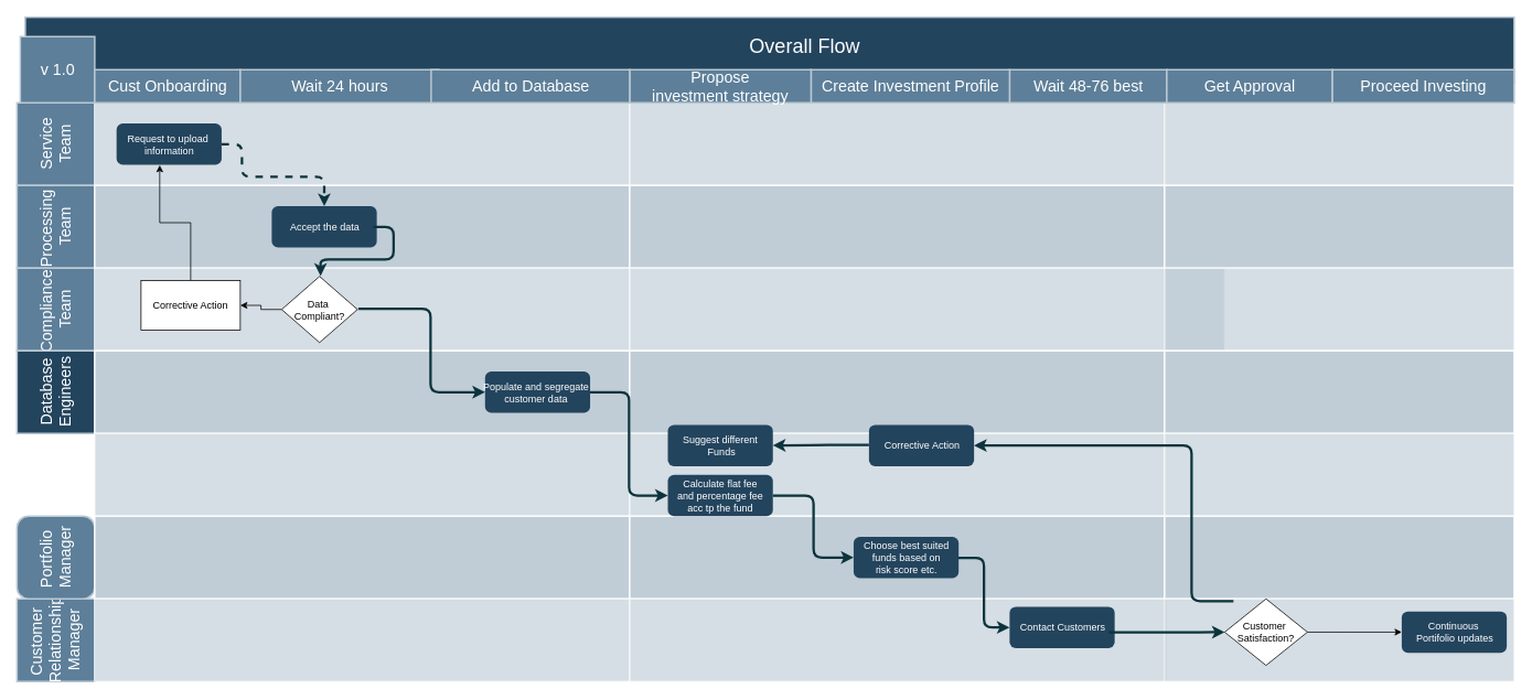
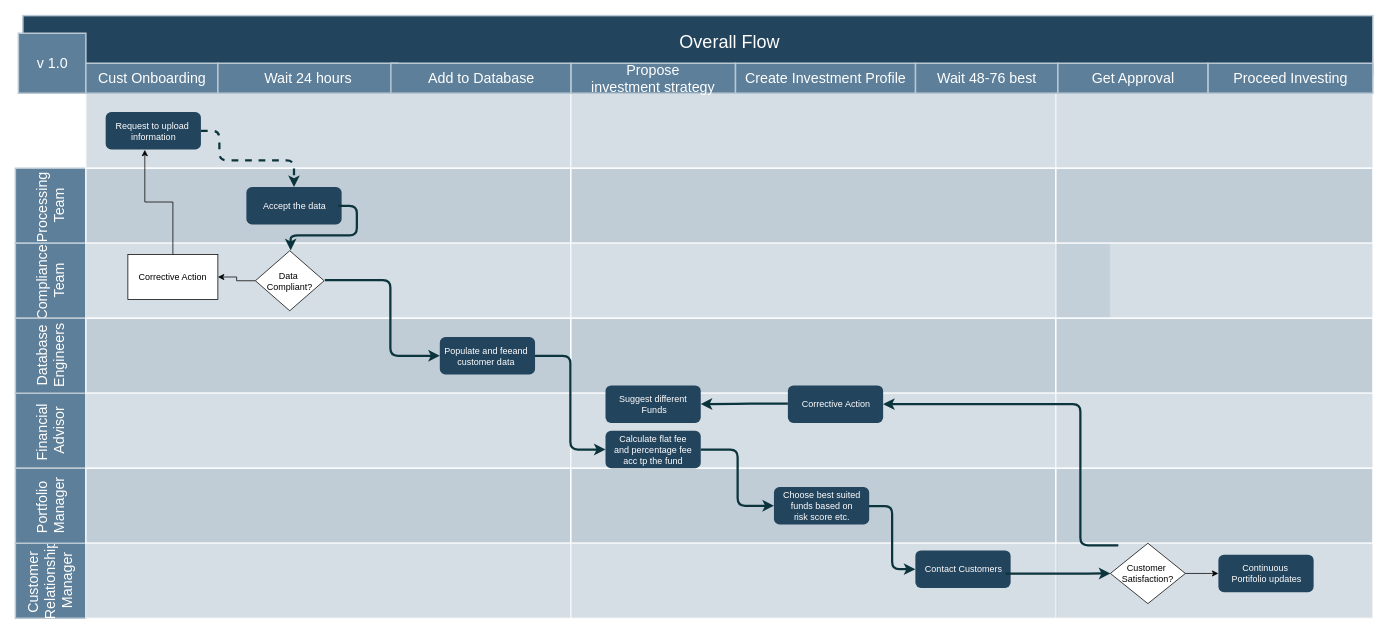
  <mxCell id="0" />
  <mxCell id="1" parent="0" />
  <mxCell id="2" value="Overall Flow" style="strokeColor=#BAC8D3;fillColor=#23445D;fontSize=24;strokeWidth=2;fontFamily=Helvetica;html=1;fontColor=#FFFFFF;fontStyle=0;spacingBottom=8;spacingRight=0;spacingLeft=83;" parent="1" vertex="1"><mxGeometry x="30" y="20" width="1800" height="80" as="geometry" /></mxCell>
- <mxCell id="3" value="Service &lt;br&gt;Team" style="strokeColor=#BAC8D3;fillColor=#5d7f99;fontSize=19;strokeWidth=2;horizontal=0;fontFamily=Helvetica;html=1;labelBackgroundColor=none;fontColor=#FFFFFF;" parent="1" vertex="1"><mxGeometry x="20" y="123.5" width="94" height="100" as="geometry" /></mxCell>
  <mxCell id="4" value="v 1.0" style="strokeColor=#BAC8D3;fillColor=#5d7f99;fontSize=19;strokeWidth=2;fontFamily=Helvetica;html=1;labelBackgroundColor=none;fontColor=#FFFFFF;" parent="1" vertex="1"><mxGeometry x="24" y="43.5" width="90" height="80" as="geometry" /></mxCell>
  <mxCell id="5" value="Processing&amp;nbsp;&lt;br&gt;Team" style="strokeColor=#BAC8D3;fillColor=#5d7f99;fontSize=19;strokeWidth=2;horizontal=0;fontFamily=Helvetica;html=1;labelBackgroundColor=none;fontColor=#FFFFFF;" parent="1" vertex="1"><mxGeometry x="20" y="223.5" width="94" height="100" as="geometry" /></mxCell>
  <mxCell id="6" value="Compliance&amp;nbsp;&lt;br&gt;Team" style="strokeColor=#BAC8D3;fillColor=#5d7f99;fontSize=19;strokeWidth=2;horizontal=0;fontFamily=Helvetica;html=1;labelBackgroundColor=none;fontColor=#FFFFFF;" parent="1" vertex="1"><mxGeometry x="20" y="323.5" width="94" height="100" as="geometry" /></mxCell>
- <mxCell id="8" value="Database&lt;br&gt;Engineers" style="strokeColor=#BAC8D3;fillColor=#23445d;fontSize=19;strokeWidth=2;horizontal=0;fontFamily=Helvetica;html=1;labelBackgroundColor=none;fontColor=#FFFFFF;" parent="1" vertex="1"><mxGeometry x="20" y="423.5" width="94" height="100" as="geometry" /></mxCell>
+ <mxCell id="7" value="Financial&amp;nbsp;&lt;br&gt;Advisor" style="strokeColor=#BAC8D3;fillColor=#5d7f99;fontSize=19;strokeWidth=2;horizontal=0;fontFamily=Helvetica;html=1;labelBackgroundColor=none;fontColor=#FFFFFF;" parent="1" vertex="1"><mxGeometry x="20" y="523.5" width="94" height="100" as="geometry" /></mxCell>
+ <mxCell id="8" value="Database&lt;br&gt;Engineers" style="strokeColor=#BAC8D3;fillColor=#5d7f99;fontSize=19;strokeWidth=2;horizontal=0;fontFamily=Helvetica;html=1;labelBackgroundColor=none;fontColor=#FFFFFF;" parent="1" vertex="1"><mxGeometry x="20" y="423.5" width="94" height="100" as="geometry" /></mxCell>
  <mxCell id="9" value="Customer&amp;nbsp;&lt;br&gt;Relationship&lt;br&gt;Manager" style="strokeColor=#BAC8D3;fillColor=#5d7f99;fontSize=19;strokeWidth=2;horizontal=0;fontFamily=Helvetica;html=1;labelBackgroundColor=none;fontColor=#FFFFFF;" parent="1" vertex="1"><mxGeometry x="20" y="723.5" width="94" height="100" as="geometry" /></mxCell>
- <mxCell id="10" value="Portfolio&amp;nbsp;&lt;br&gt;Manager" style="strokeColor=#BAC8D3;fillColor=#5d7f99;fontSize=19;strokeWidth=2;horizontal=0;fontFamily=Helvetica;html=1;labelBackgroundColor=none;fontColor=#FFFFFF;rounded=1;" parent="1" vertex="1"><mxGeometry x="20" y="623.5" width="94" height="100" as="geometry" /></mxCell>
+ <mxCell id="10" value="Portfolio&amp;nbsp;&lt;br&gt;Manager" style="strokeColor=#BAC8D3;fillColor=#5d7f99;fontSize=19;strokeWidth=2;horizontal=0;fontFamily=Helvetica;html=1;labelBackgroundColor=none;fontColor=#FFFFFF;" parent="1" vertex="1"><mxGeometry x="20" y="623.5" width="94" height="100" as="geometry" /></mxCell>
  <mxCell id="11" value="" style="strokeColor=#FFFFFF;fillColor=#BAC8D3;fontSize=18;strokeWidth=2;fontFamily=Helvetica;html=1;opacity=60;" parent="1" vertex="1"><mxGeometry x="114" y="123.5" width="646.667" height="100" as="geometry" /></mxCell>
  <mxCell id="12" value="" style="strokeColor=#FFFFFF;fillColor=#BAC8D3;fontSize=18;strokeWidth=2;fontFamily=Helvetica;html=1;opacity=90;" parent="1" vertex="1"><mxGeometry x="114" y="223.5" width="646.667" height="100" as="geometry" /></mxCell>
  <mxCell id="13" value="" style="strokeColor=#FFFFFF;fillColor=#BAC8D3;fontSize=18;strokeWidth=2;fontFamily=Helvetica;html=1;opacity=60;" parent="1" vertex="1"><mxGeometry x="114" y="323.5" width="646.667" height="100" as="geometry" /></mxCell>
  <mxCell id="14" value="" style="strokeColor=#FFFFFF;fillColor=#BAC8D3;fontSize=18;strokeWidth=2;fontFamily=Helvetica;html=1;opacity=90;" parent="1" vertex="1"><mxGeometry x="114" y="423.5" width="646.667" height="100" as="geometry" /></mxCell>
  <mxCell id="15" value="" style="strokeColor=#FFFFFF;fillColor=#BAC8D3;fontSize=18;strokeWidth=2;fontFamily=Helvetica;html=1;opacity=60;" parent="1" vertex="1"><mxGeometry x="114" y="523.5" width="646.667" height="100" as="geometry" /></mxCell>
  <mxCell id="16" value="" style="strokeColor=#FFFFFF;fillColor=#BAC8D3;fontSize=18;strokeWidth=2;fontFamily=Helvetica;html=1;opacity=90;" parent="1" vertex="1"><mxGeometry x="114" y="623.5" width="646.667" height="100" as="geometry" /></mxCell>
  <mxCell id="17" value="" style="strokeColor=#FFFFFF;fillColor=#BAC8D3;fontSize=18;strokeWidth=2;fontFamily=Helvetica;html=1;opacity=60;" parent="1" vertex="1"><mxGeometry x="114" y="723.5" width="646.667" height="100" as="geometry" /></mxCell>
  <mxCell id="18" value="" style="strokeColor=#FFFFFF;fillColor=#BAC8D3;fontSize=18;strokeWidth=2;fontFamily=Helvetica;html=1;opacity=60;" parent="1" vertex="1"><mxGeometry x="760.667" y="123.5" width="647" height="100" as="geometry" /></mxCell>
  <mxCell id="19" value="" style="strokeColor=#FFFFFF;fillColor=#BAC8D3;fontSize=18;strokeWidth=2;fontFamily=Helvetica;html=1;opacity=90;" parent="1" vertex="1"><mxGeometry x="760.667" y="223.5" width="646.667" height="100" as="geometry" /></mxCell>
  <mxCell id="20" value="" style="strokeColor=#FFFFFF;fillColor=#BAC8D3;fontSize=18;strokeWidth=2;fontFamily=Helvetica;html=1;opacity=60;" parent="1" vertex="1"><mxGeometry x="760.67" y="323.5" width="719.33" height="100" as="geometry" /></mxCell>
  <mxCell id="21" value="" style="strokeColor=#FFFFFF;fillColor=#BAC8D3;fontSize=18;strokeWidth=2;fontFamily=Helvetica;html=1;opacity=90;" parent="1" vertex="1"><mxGeometry x="760.667" y="423.5" width="646.667" height="100" as="geometry" /></mxCell>
  <mxCell id="22" value="" style="strokeColor=#FFFFFF;fillColor=#BAC8D3;fontSize=18;strokeWidth=2;fontFamily=Helvetica;html=1;opacity=60;" parent="1" vertex="1"><mxGeometry x="760.667" y="523.5" width="646.667" height="100" as="geometry" /></mxCell>
  <mxCell id="23" value="" style="strokeColor=#FFFFFF;fillColor=#BAC8D3;fontSize=18;strokeWidth=2;fontFamily=Helvetica;html=1;opacity=90;" parent="1" vertex="1"><mxGeometry x="760.667" y="623.5" width="646.667" height="100" as="geometry" /></mxCell>
  <mxCell id="24" value="" style="strokeColor=#FFFFFF;fillColor=#BAC8D3;fontSize=18;strokeWidth=2;fontFamily=Helvetica;html=1;opacity=60;fontStyle=4" parent="1" vertex="1"><mxGeometry x="760.67" y="723.5" width="649.33" height="100" as="geometry" /></mxCell>
  <mxCell id="25" value="" style="strokeColor=#FFFFFF;fillColor=#BAC8D3;fontSize=18;strokeWidth=2;fontFamily=Helvetica;html=1;opacity=60;" parent="1" vertex="1"><mxGeometry x="1407.33" y="123.5" width="422.67" height="100" as="geometry" /></mxCell>
  <mxCell id="26" value="" style="strokeColor=#FFFFFF;fillColor=#BAC8D3;fontSize=18;strokeWidth=2;fontFamily=Helvetica;html=1;opacity=90;" parent="1" vertex="1"><mxGeometry x="1407.33" y="223.5" width="422.67" height="100" as="geometry" /></mxCell>
  <mxCell id="27" value="" style="strokeColor=#FFFFFF;fillColor=#BAC8D3;fontSize=18;strokeWidth=2;fontFamily=Helvetica;html=1;opacity=60;" parent="1" vertex="1"><mxGeometry x="1407.33" y="323.5" width="422.67" height="100" as="geometry" /></mxCell>
  <mxCell id="28" value="" style="strokeColor=#FFFFFF;fillColor=#BAC8D3;fontSize=18;strokeWidth=2;fontFamily=Helvetica;html=1;opacity=90;" parent="1" vertex="1"><mxGeometry x="1407.33" y="423.5" width="422.67" height="100" as="geometry" /></mxCell>
  <mxCell id="29" value="" style="strokeColor=#FFFFFF;fillColor=#BAC8D3;fontSize=18;strokeWidth=2;fontFamily=Helvetica;html=1;opacity=60;" parent="1" vertex="1"><mxGeometry x="1407.33" y="523.5" width="422.67" height="100" as="geometry" /></mxCell>
  <mxCell id="30" value="" style="strokeColor=#FFFFFF;fillColor=#BAC8D3;fontSize=18;strokeWidth=2;fontFamily=Helvetica;html=1;opacity=90;" parent="1" vertex="1"><mxGeometry x="1407.33" y="623.5" width="422.67" height="100" as="geometry" /></mxCell>
  <mxCell id="31" value="" style="strokeColor=#FFFFFF;fillColor=#BAC8D3;fontSize=18;strokeWidth=2;fontFamily=Helvetica;html=1;opacity=60;fontStyle=4" parent="1" vertex="1"><mxGeometry x="1407.33" y="723.5" width="422.67" height="100" as="geometry" /></mxCell>
  <mxCell id="32" style="edgeStyle=orthogonalEdgeStyle;rounded=1;jumpStyle=none;html=1;exitX=1;exitY=0.5;entryX=0.5;entryY=0;labelBackgroundColor=#ffffff;startArrow=none;startFill=0;endArrow=classic;jettySize=auto;orthogonalLoop=1;strokeColor=#0C343D;strokeWidth=3;fontFamily=Helvetica;fontSize=11;fontColor=#000000;entryDx=0;entryDy=0;dashed=1;" parent="1" source="33" target="45" edge="1"><mxGeometry relative="1" as="geometry"><Array as="points"><mxPoint x="292" y="173" /><mxPoint x="292" y="213" /><mxPoint x="392" y="213" /><mxPoint x="392" y="249" /></Array></mxGeometry></mxCell>
  <mxCell id="33" value="&lt;font color=&quot;#ffffff&quot;&gt;Request to upload&amp;nbsp;&lt;br&gt;information&lt;/font&gt;" style="rounded=1;fillColor=#23445D;strokeColor=none;strokeWidth=2;fontFamily=Helvetica;html=1;gradientColor=none;" parent="1" vertex="1"><mxGeometry x="140.395" y="148.5" width="127" height="50" as="geometry" /></mxCell>
- <mxCell id="34" value="&lt;font color=&quot;#ffffff&quot;&gt;Populate and segregate&amp;nbsp;&lt;br&gt;customer data&amp;nbsp;&lt;br&gt;&lt;/font&gt;" style="rounded=1;fillColor=#23445D;strokeColor=none;strokeWidth=2;fontFamily=Helvetica;html=1;gradientColor=none;" parent="1" vertex="1"><mxGeometry x="585.905" y="448.5" width="127" height="50" as="geometry" /></mxCell>
+ <mxCell id="34" value="&lt;font color=&quot;#ffffff&quot;&gt;Populate and feeand&amp;nbsp;&lt;br&gt;customer data&amp;nbsp;&lt;br&gt;&lt;/font&gt;" style="rounded=1;fillColor=#23445D;strokeColor=none;strokeWidth=2;fontFamily=Helvetica;html=1;gradientColor=none;" parent="1" vertex="1"><mxGeometry x="585.905" y="448.5" width="127" height="50" as="geometry" /></mxCell>
  <mxCell id="35" value="&lt;font color=&quot;#ffffff&quot;&gt;Contact Customers&lt;/font&gt;" style="rounded=1;fillColor=#23445D;strokeColor=none;strokeWidth=2;fontFamily=Helvetica;html=1;gradientColor=none;" parent="1" vertex="1"><mxGeometry x="1220.005" y="733" width="127" height="50" as="geometry" /></mxCell>
  <mxCell id="36" value="&lt;span style=&quot;color: rgb(255 , 255 , 255)&quot;&gt;Calculate flat fee&lt;/span&gt;&lt;br style=&quot;color: rgb(255 , 255 , 255)&quot;&gt;&lt;span style=&quot;color: rgb(255 , 255 , 255)&quot;&gt;and percentage fee&lt;/span&gt;&lt;br style=&quot;color: rgb(255 , 255 , 255)&quot;&gt;&lt;span style=&quot;color: rgb(255 , 255 , 255)&quot;&gt;acc tp the fund&lt;/span&gt;" style="rounded=1;fillColor=#23445D;strokeColor=none;strokeWidth=2;fontFamily=Helvetica;html=1;gradientColor=none;" parent="1" vertex="1"><mxGeometry x="806.839" y="573.5" width="127" height="50" as="geometry" /></mxCell>
  <mxCell id="37" value="&lt;font color=&quot;#ffffff&quot;&gt;Choose best suited&lt;br&gt;funds based on&lt;br&gt;risk score etc.&lt;br&gt;&lt;/font&gt;" style="rounded=1;fillColor=#23445D;strokeColor=none;strokeWidth=2;fontFamily=Helvetica;html=1;gradientColor=none;" parent="1" vertex="1"><mxGeometry x="1031.415" y="648.5" width="127" height="50" as="geometry" /></mxCell>
  <mxCell id="38" value="&lt;font color=&quot;#ffffff&quot;&gt;Suggest different&lt;br&gt;&amp;nbsp;Funds&lt;/font&gt;" style="rounded=1;fillColor=#23445D;strokeColor=none;strokeWidth=2;fontFamily=Helvetica;html=1;gradientColor=none;" parent="1" vertex="1"><mxGeometry x="806.839" y="513" width="127" height="50" as="geometry" /></mxCell>
  <mxCell id="39" value="" style="edgeStyle=elbowEdgeStyle;elbow=horizontal;strokeWidth=3;strokeColor=#0C343D;fontFamily=Helvetica;html=1;" parent="1" source="36" target="37" edge="1"><mxGeometry x="6.449" y="830.5" width="131.973" height="100" as="geometry"><mxPoint x="-123.551" y="123.5" as="sourcePoint" /><mxPoint x="8.422" y="23.5" as="targetPoint" /></mxGeometry></mxCell>
  <mxCell id="40" value="" style="edgeStyle=elbowEdgeStyle;elbow=horizontal;strokeWidth=3;strokeColor=#0C343D;fontFamily=Helvetica;html=1;" parent="1" target="35" edge="1"><mxGeometry x="6.449" y="830.5" width="131.973" height="100" as="geometry"><mxPoint x="1158" y="674" as="sourcePoint" /><mxPoint x="8.422" y="23.5" as="targetPoint" /></mxGeometry></mxCell>
  <mxCell id="41" value="Wait 48-76 best" style="strokeColor=#BAC8D3;fillColor=#5d7f99;fontSize=19;strokeWidth=2;fontFamily=Helvetica;html=1;labelBackgroundColor=none;fontColor=#FFFFFF;" parent="1" vertex="1"><mxGeometry x="1220" y="83.5" width="190" height="40" as="geometry" /></mxCell>
  <mxCell id="42" value="Cust Onboarding" style="strokeColor=#BAC8D3;fillColor=#5d7f99;fontSize=19;strokeWidth=2;fontFamily=Helvetica;html=1;labelBackgroundColor=none;fontColor=#FFFFFF;" vertex="1" parent="1"><mxGeometry x="114" y="83.5" width="176" height="40" as="geometry" /></mxCell>
  <mxCell id="43" value="Wait 24 hours" style="strokeColor=#BAC8D3;fillColor=#5d7f99;fontSize=19;strokeWidth=2;fontFamily=Helvetica;html=1;labelBackgroundColor=none;fontColor=#FFFFFF;" vertex="1" parent="1"><mxGeometry x="290" y="83.5" width="240" height="40" as="geometry" /></mxCell>
  <mxCell id="44" value="Create Investment Profile" style="strokeColor=#BAC8D3;fillColor=#5d7f99;fontSize=19;strokeWidth=2;fontFamily=Helvetica;html=1;labelBackgroundColor=none;fontColor=#FFFFFF;" vertex="1" parent="1"><mxGeometry x="980" y="83.5" width="240" height="40" as="geometry" /></mxCell>
  <mxCell id="45" value="&lt;font color=&quot;#ffffff&quot;&gt;Accept the data&lt;/font&gt;" style="rounded=1;fillColor=#23445D;strokeColor=none;strokeWidth=2;fontFamily=Helvetica;html=1;gradientColor=none;" vertex="1" parent="1"><mxGeometry x="328.004" y="248.5" width="127" height="50" as="geometry" /></mxCell>
  <mxCell id="46" style="edgeStyle=orthogonalEdgeStyle;rounded=1;jumpStyle=none;html=1;exitX=1;exitY=0.5;labelBackgroundColor=#ffffff;startArrow=none;startFill=0;endArrow=classic;jettySize=auto;orthogonalLoop=1;strokeColor=#0C343D;strokeWidth=3;fontFamily=Helvetica;fontSize=11;fontColor=#000000;" edge="1" parent="1"><mxGeometry relative="1" as="geometry"><Array as="points"><mxPoint x="475.33" y="273" /><mxPoint x="475.33" y="313" /><mxPoint x="387.33" y="313" /></Array><mxPoint x="450.725" y="273.5" as="sourcePoint" /><mxPoint x="387" y="333" as="targetPoint" /></mxGeometry></mxCell>
  <mxCell id="47" value="" style="edgeStyle=orthogonalEdgeStyle;rounded=0;orthogonalLoop=1;jettySize=auto;html=1;" edge="1" parent="1" source="48" target="51"><mxGeometry relative="1" as="geometry" /></mxCell>
  <mxCell id="48" value="Data&amp;nbsp;&lt;br&gt;Compliant?" style="rhombus;whiteSpace=wrap;html=1;" vertex="1" parent="1"><mxGeometry x="340" y="333.5" width="91.65" height="80" as="geometry" /></mxCell>
  <mxCell id="49" value="" style="edgeStyle=elbowEdgeStyle;elbow=horizontal;strokeWidth=3;strokeColor=#0C343D;fontFamily=Helvetica;html=1;entryX=0;entryY=0.5;entryDx=0;entryDy=0;" edge="1" parent="1" target="34"><mxGeometry x="-273.811" y="729.79" width="131.973" height="100" as="geometry"><mxPoint x="432.645" y="372.79" as="sourcePoint" /><mxPoint x="530" y="483" as="targetPoint" /><Array as="points"><mxPoint x="520" y="353" /></Array></mxGeometry></mxCell>
  <mxCell id="50" value="" style="edgeStyle=orthogonalEdgeStyle;rounded=0;orthogonalLoop=1;jettySize=auto;html=1;entryX=0.411;entryY=1.008;entryDx=0;entryDy=0;entryPerimeter=0;" edge="1" parent="1" source="51" target="33"><mxGeometry relative="1" as="geometry" /></mxCell>
  <mxCell id="51" value="Corrective Action" style="rounded=0;whiteSpace=wrap;html=1;" vertex="1" parent="1"><mxGeometry x="170" y="338.5" width="120" height="60" as="geometry" /></mxCell>
  <mxCell id="52" value="Propose &lt;br&gt;investment strategy" style="strokeColor=#BAC8D3;fillColor=#5d7f99;fontSize=19;strokeWidth=2;fontFamily=Helvetica;html=1;labelBackgroundColor=none;fontColor=#FFFFFF;" vertex="1" parent="1"><mxGeometry x="760.67" y="83.5" width="219.33" height="40" as="geometry" /></mxCell>
  <mxCell id="53" value="Add to Database" style="strokeColor=#BAC8D3;fillColor=#5d7f99;fontSize=19;strokeWidth=2;fontFamily=Helvetica;html=1;labelBackgroundColor=none;fontColor=#FFFFFF;" vertex="1" parent="1"><mxGeometry x="520.67" y="83.5" width="240" height="40" as="geometry" /></mxCell>
  <mxCell id="54" value="" style="edgeStyle=elbowEdgeStyle;elbow=horizontal;strokeWidth=3;strokeColor=#0C343D;fontFamily=Helvetica;html=1;exitX=1;exitY=0.5;exitDx=0;exitDy=0;entryX=0;entryY=0.5;entryDx=0;entryDy=0;" edge="1" parent="1" source="34" target="36"><mxGeometry x="16.449" y="840.5" width="131.973" height="100" as="geometry"><mxPoint x="943.839" y="608.5" as="sourcePoint" /><mxPoint x="1041.415" y="783.5" as="targetPoint" /><Array as="points"><mxPoint x="760" y="533" /></Array></mxGeometry></mxCell>
  <mxCell id="55" value="Proceed Investing" style="strokeColor=#BAC8D3;fillColor=#5d7f99;fontSize=19;strokeWidth=2;fontFamily=Helvetica;html=1;labelBackgroundColor=none;fontColor=#FFFFFF;" vertex="1" parent="1"><mxGeometry x="1610" y="83.5" width="220" height="40" as="geometry" /></mxCell>
  <mxCell id="56" value="Customer&amp;nbsp;&lt;br&gt;Satisfaction?" style="rhombus;whiteSpace=wrap;html=1;" vertex="1" parent="1"><mxGeometry x="1480" y="723.5" width="100" height="80.5" as="geometry" /></mxCell>
  <mxCell id="57" value="" style="edgeStyle=elbowEdgeStyle;elbow=horizontal;strokeWidth=3;strokeColor=#0C343D;fontFamily=Helvetica;html=1;entryX=0;entryY=0.5;entryDx=0;entryDy=0;" edge="1" parent="1" target="56"><mxGeometry x="-180.471" y="1029.91" width="131.973" height="100" as="geometry"><mxPoint x="1340" y="764" as="sourcePoint" /><mxPoint x="1400" y="764" as="targetPoint" /><Array as="points"><mxPoint x="1440" y="764" /></Array></mxGeometry></mxCell>
  <mxCell id="58" value="Get Approval" style="strokeColor=#BAC8D3;fillColor=#5d7f99;fontSize=19;strokeWidth=2;fontFamily=Helvetica;html=1;labelBackgroundColor=none;fontColor=#FFFFFF;" vertex="1" parent="1"><mxGeometry x="1410" y="83.5" width="200" height="40" as="geometry" /></mxCell>
  <mxCell id="59" value="&lt;font color=&quot;#ffffff&quot;&gt;Corrective Action&lt;/font&gt;" style="rounded=1;fillColor=#23445D;strokeColor=none;strokeWidth=2;fontFamily=Helvetica;html=1;gradientColor=none;" vertex="1" parent="1"><mxGeometry x="1050.005" y="513" width="127" height="50" as="geometry" /></mxCell>
  <mxCell id="60" value="" style="edgeStyle=elbowEdgeStyle;elbow=horizontal;strokeWidth=3;strokeColor=#0C343D;fontFamily=Helvetica;html=1;entryX=1;entryY=0.5;entryDx=0;entryDy=0;" edge="1" parent="1" target="38"><mxGeometry x="-527.481" y="794.41" width="131.973" height="100" as="geometry"><mxPoint x="1049.995" y="537.41" as="sourcePoint" /><mxPoint x="1144.152" y="537.41" as="targetPoint" /><Array as="points"><mxPoint x="990" y="543" /></Array></mxGeometry></mxCell>
  <mxCell id="61" value="" style="edgeStyle=elbowEdgeStyle;elbow=horizontal;strokeWidth=3;strokeColor=#0C343D;fontFamily=Helvetica;html=1;exitX=0.197;exitY=1.028;exitDx=0;exitDy=0;entryX=1;entryY=0.5;entryDx=0;entryDy=0;exitPerimeter=0;" edge="1" parent="1" source="30"><mxGeometry x="6.449" y="830.5" width="131.973" height="100" as="geometry"><mxPoint x="1450" y="723.5" as="sourcePoint" /><mxPoint x="1177.005" y="538" as="targetPoint" /><Array as="points"><mxPoint x="1440" y="613" /></Array></mxGeometry></mxCell>
- <mxCell id="62" value="&lt;font color=&quot;#ffffff&quot;&gt;Continuous&amp;nbsp;&lt;br&gt;Portifolio updates&lt;br&gt;&lt;/font&gt;" style="rounded=1;fillColor=#23445D;strokeColor=none;strokeWidth=2;fontFamily=Helvetica;html=1;gradientColor=none;" vertex="1" parent="1"><mxGeometry x="1694.005" y="738.75" width="127" height="50" as="geometry" /></mxCell>
+ <mxCell id="62" value="&lt;font color=&quot;#ffffff&quot;&gt;Continuous&amp;nbsp;&lt;br&gt;Portifolio updates&lt;br&gt;&lt;/font&gt;" style="rounded=1;fillColor=#23445D;strokeColor=none;strokeWidth=2;fontFamily=Helvetica;html=1;gradientColor=none;" vertex="1" parent="1"><mxGeometry x="1624.005" y="738.75" width="127" height="50" as="geometry" /></mxCell>
  <mxCell id="63" value="" style="edgeStyle=elbowEdgeStyle;elbow=horizontal;endArrow=classic;html=1;exitX=1;exitY=0.5;exitDx=0;exitDy=0;entryX=0;entryY=0.5;entryDx=0;entryDy=0;" edge="1" parent="1" source="56" target="62"><mxGeometry width="50" height="50" relative="1" as="geometry"><mxPoint x="1110" y="543" as="sourcePoint" /><mxPoint x="1160" y="493" as="targetPoint" /><Array as="points"><mxPoint x="1620" y="751" /></Array></mxGeometry></mxCell>
